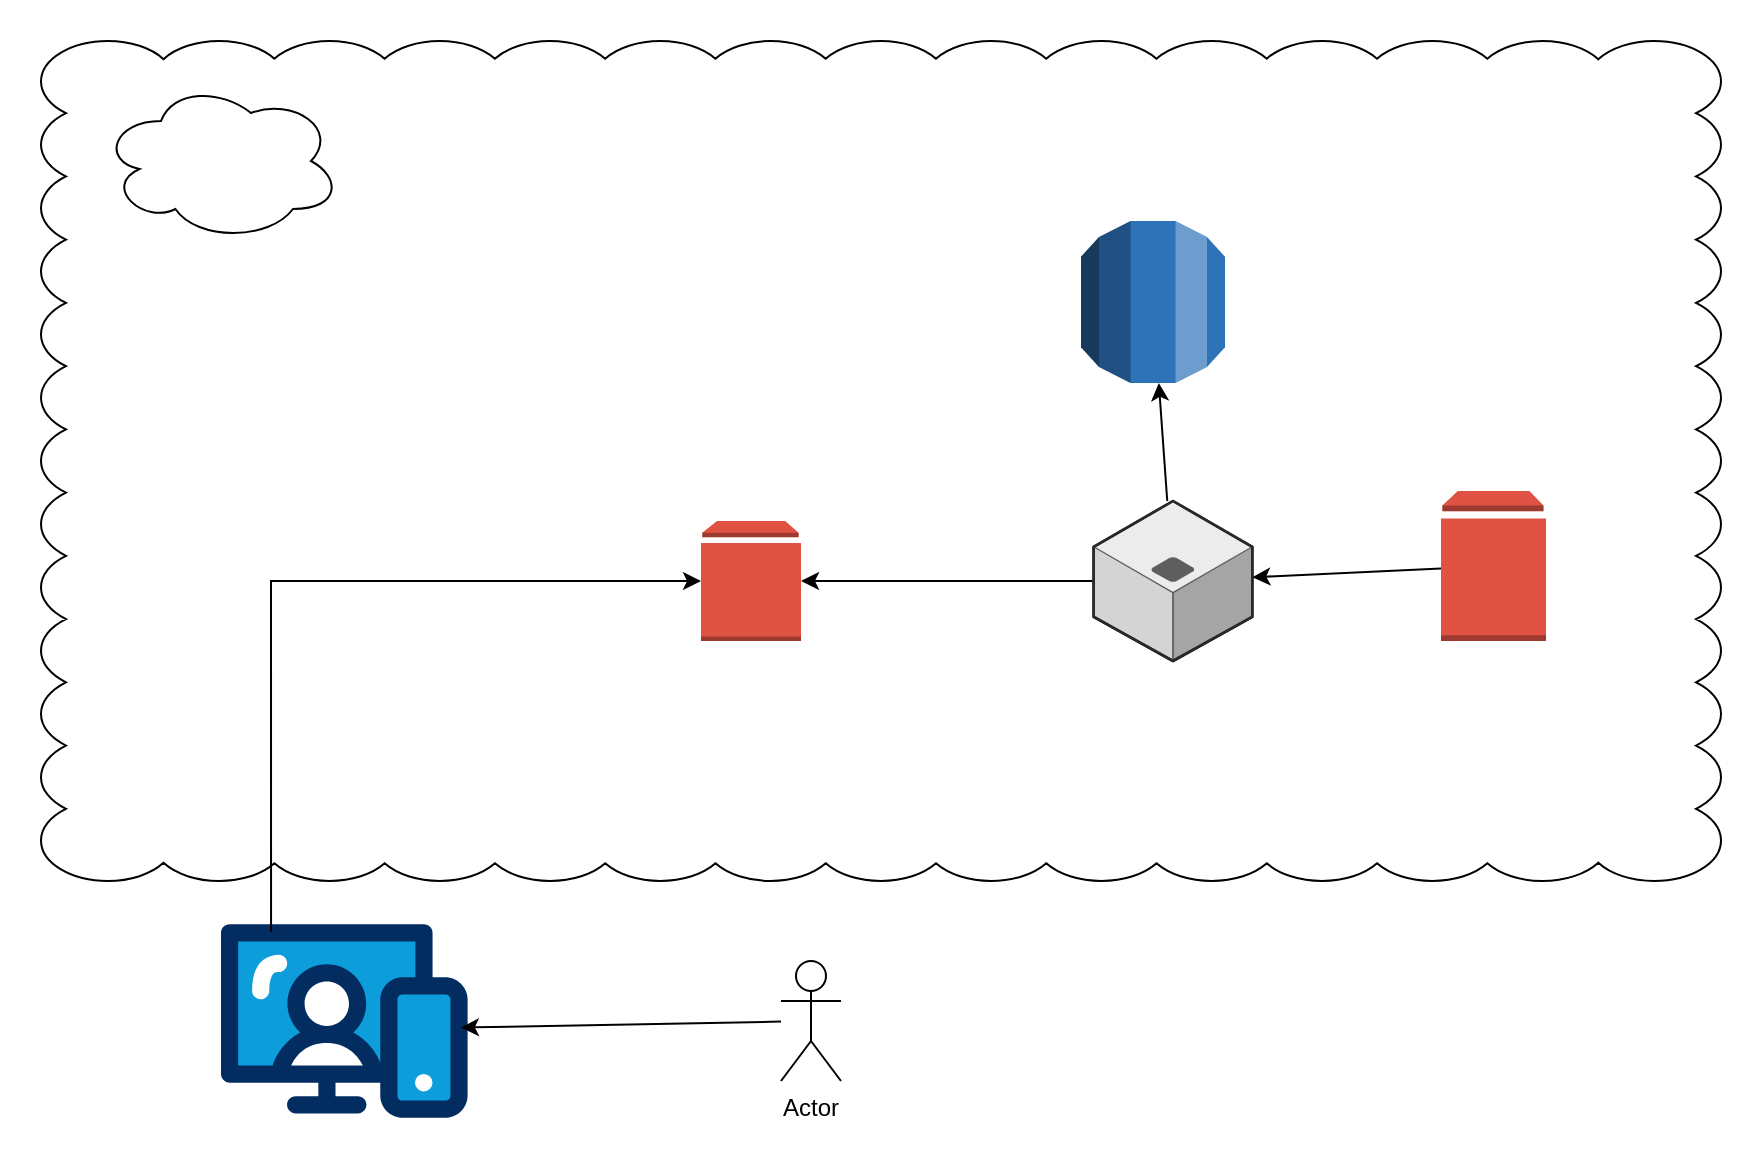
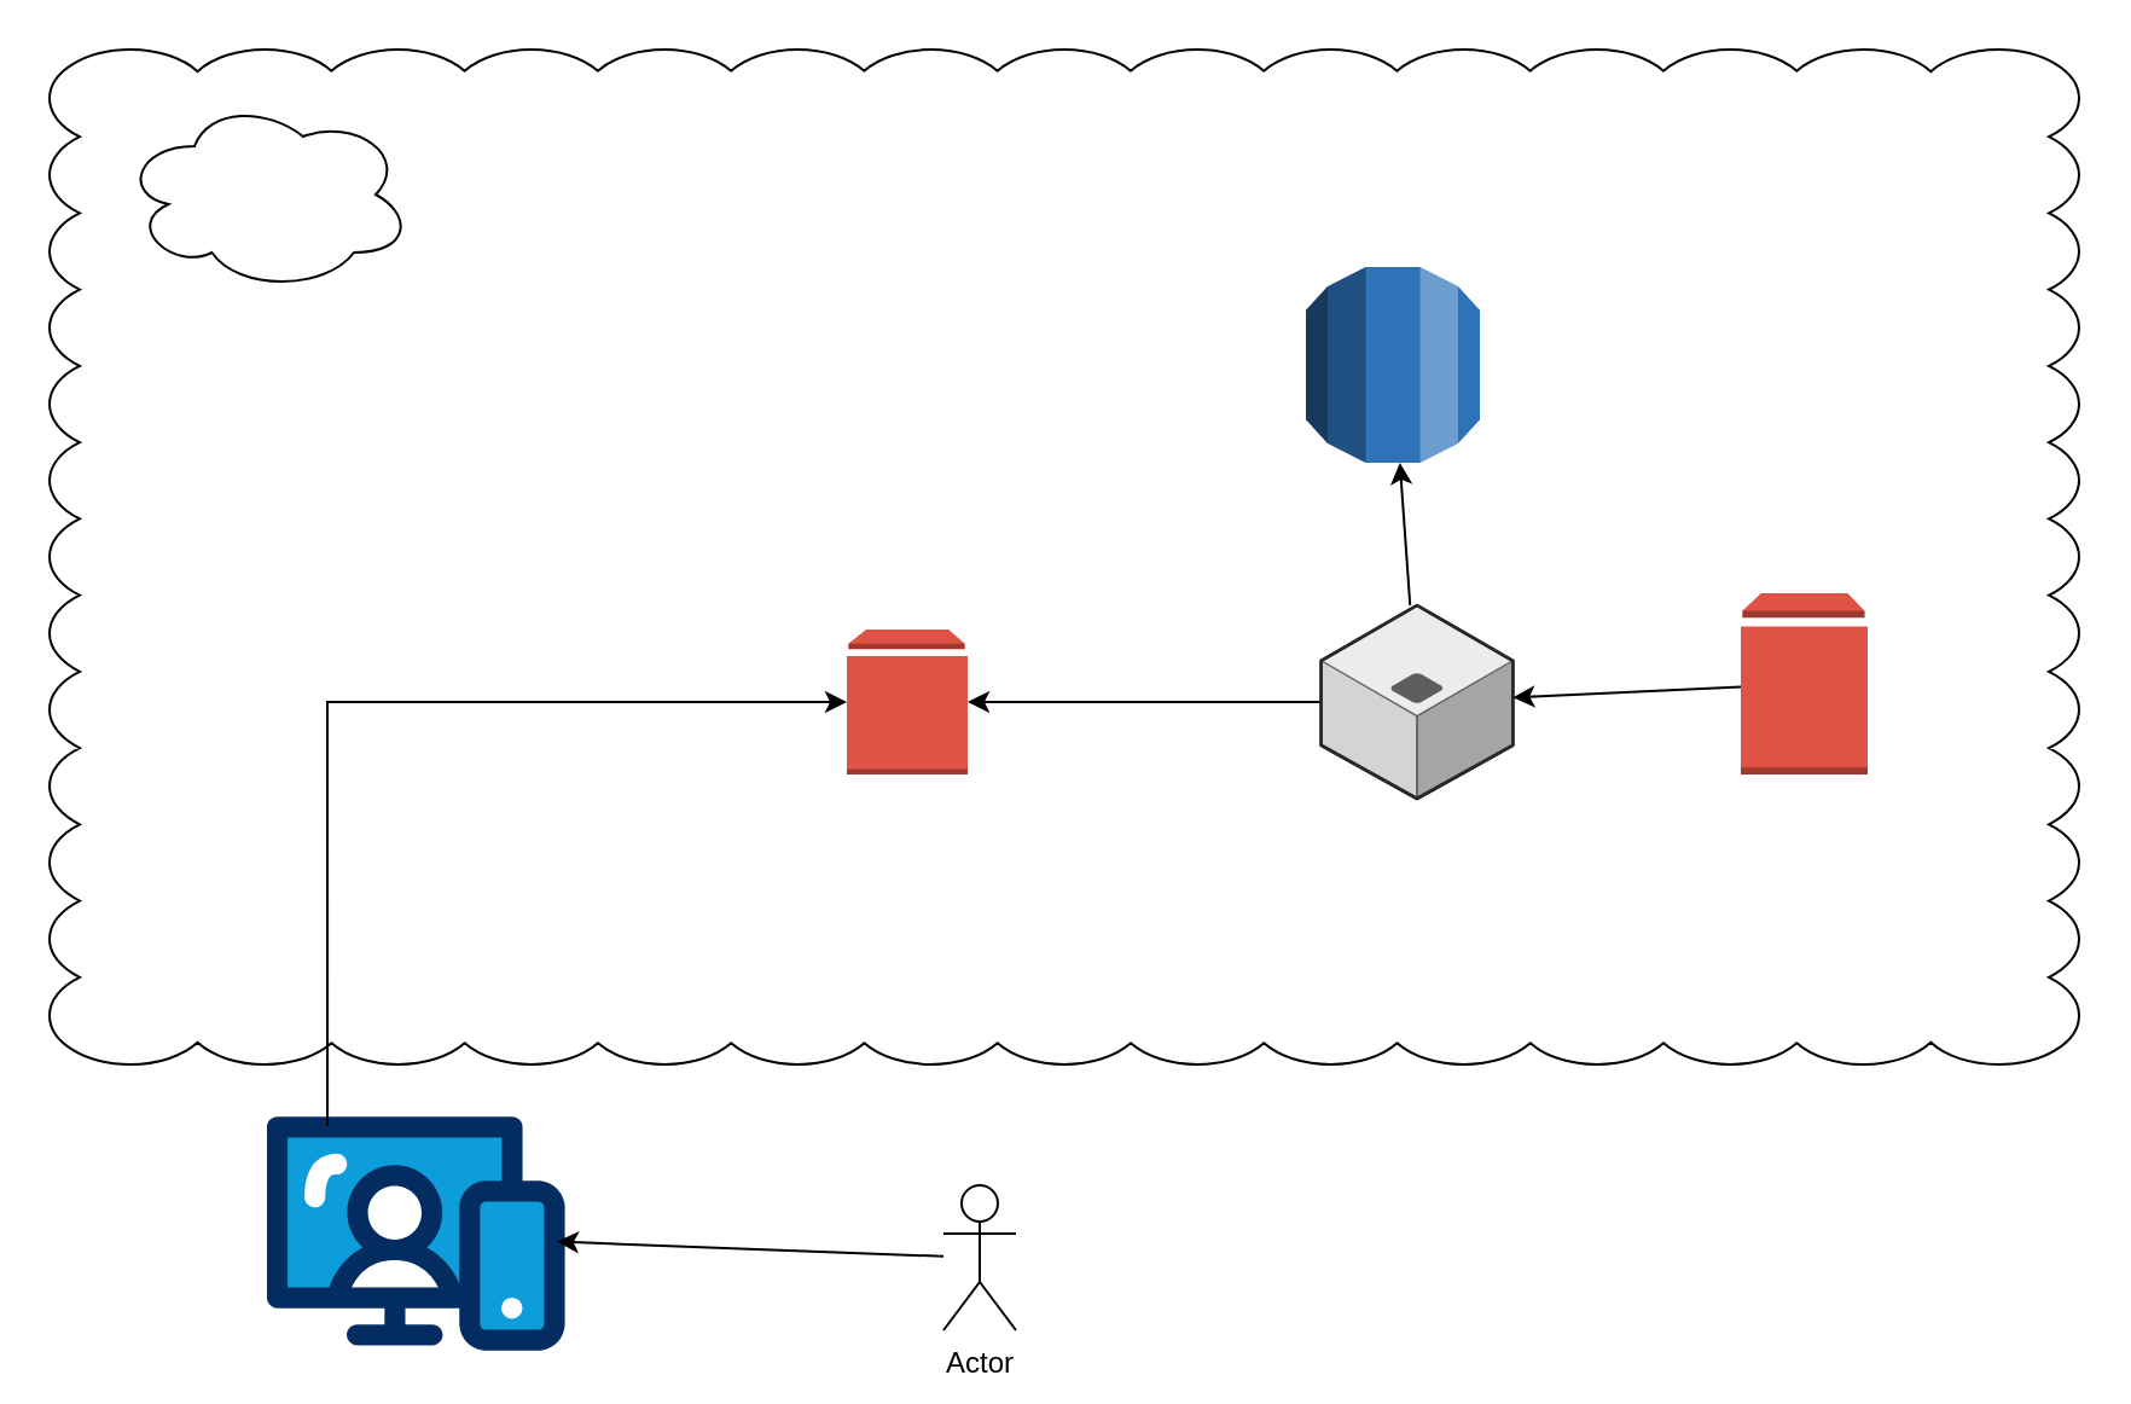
  <mxCell id="0" />
  <mxCell id="1" parent="0" />
  <mxCell id="2" value="" style="whiteSpace=wrap;html=1;shape=mxgraph.basic.cloud_rect" vertex="1" parent="1"><mxGeometry x="20" y="20" width="840" height="420" as="geometry" /></mxCell>
  <mxCell id="3" value="" style="outlineConnect=0;dashed=0;verticalLabelPosition=bottom;verticalAlign=top;align=center;html=1;shape=mxgraph.aws3.volume;fillColor=#E05243;gradientColor=none;" parent="1" vertex="1"><mxGeometry x="350" y="260" width="50" height="60" as="geometry" /></mxCell>
  <mxCell id="4" value="" style="verticalLabelPosition=bottom;aspect=fixed;html=1;shape=mxgraph.salesforce.web;fillColorStyles=fillColor2,fillColor3,fillColor4;fillColor2=#032d60;fillColor3=#0d9dda;fillColor4=#ffffff;fillColor=none;strokeColor=none;" vertex="1" parent="1"><mxGeometry x="110" y="461.3" width="123.29" height="97.4" as="geometry" /></mxCell>
- <mxCell id="5" value="Actor" style="shape=umlActor;verticalLabelPosition=bottom;verticalAlign=top;html=1;outlineConnect=0;" vertex="1" parent="1"><mxGeometry x="390" y="480" width="30" height="60" as="geometry" /></mxCell>
+ <mxCell id="5" value="Actor" style="shape=umlActor;verticalLabelPosition=bottom;verticalAlign=top;html=1;outlineConnect=0;" vertex="1" parent="1"><mxGeometry x="390" y="490" width="30" height="60" as="geometry" /></mxCell>
  <mxCell id="6" value="" style="endArrow=classic;html=1;rounded=0;entryX=0.973;entryY=0.534;entryDx=0;entryDy=0;entryPerimeter=0;" edge="1" parent="1" source="5" target="4"><mxGeometry width="50" height="50" relative="1" as="geometry"><mxPoint x="510" y="390" as="sourcePoint" /><mxPoint x="470" y="460" as="targetPoint" /></mxGeometry></mxCell>
  <mxCell id="7" value="" style="endArrow=classic;html=1;rounded=0;exitX=0.203;exitY=0.038;exitDx=0;exitDy=0;exitPerimeter=0;" edge="1" parent="1" source="4" target="3"><mxGeometry width="50" height="50" relative="1" as="geometry"><mxPoint x="600" y="420" as="sourcePoint" /><mxPoint x="390" y="240" as="targetPoint" /><Array as="points"><mxPoint x="135" y="290" /></Array></mxGeometry></mxCell>
  <mxCell id="8" value="" style="ellipse;shape=cloud;whiteSpace=wrap;html=1;" vertex="1" parent="1"><mxGeometry y="40" width="120" height="80" as="geometry" x="50" /></mxCell>
  <mxCell id="9" value="" style="outlineConnect=0;dashed=0;verticalLabelPosition=bottom;verticalAlign=top;align=center;html=1;shape=mxgraph.aws3.volume;fillColor=#E05243;gradientColor=none;" vertex="1" parent="1"><mxGeometry x="720" y="245" width="52.5" height="75" as="geometry" /></mxCell>
  <mxCell id="10" value="" style="outlineConnect=0;dashed=0;verticalLabelPosition=bottom;verticalAlign=top;align=center;html=1;shape=mxgraph.aws3.rds;fillColor=#2E73B8;gradientColor=none;" vertex="1" parent="1"><mxGeometry x="540" y="110" width="72" height="81" as="geometry" /></mxCell>
  <mxCell id="11" value="" style="edgeStyle=orthogonalEdgeStyle;rounded=0;orthogonalLoop=1;jettySize=auto;html=1;" edge="1" parent="1" source="12" target="3"><mxGeometry relative="1" as="geometry" /></mxCell>
  <mxCell id="12" value="" style="verticalLabelPosition=bottom;html=1;verticalAlign=top;strokeWidth=1;align=center;outlineConnect=0;dashed=0;outlineConnect=0;shape=mxgraph.aws3d.application_server;fillColor=#ECECEC;strokeColor=#5E5E5E;aspect=fixed;strokeColor2=#292929;" vertex="1" parent="1"><mxGeometry x="546.32" y="250" width="79.35" height="80" as="geometry" /></mxCell>
  <mxCell id="13" value="" style="endArrow=classic;html=1;rounded=0;" edge="1" parent="1" source="9" target="12"><mxGeometry width="50" height="50" relative="1" as="geometry"><mxPoint x="470" y="230" as="sourcePoint" /><mxPoint x="520" y="180" as="targetPoint" /></mxGeometry></mxCell>
  <mxCell id="14" value="" style="endArrow=classic;html=1;rounded=0;" edge="1" parent="1" source="12" target="10"><mxGeometry width="50" height="50" relative="1" as="geometry"><mxPoint x="480" y="170" as="sourcePoint" /><mxPoint x="430" y="220" as="targetPoint" /></mxGeometry></mxCell>
